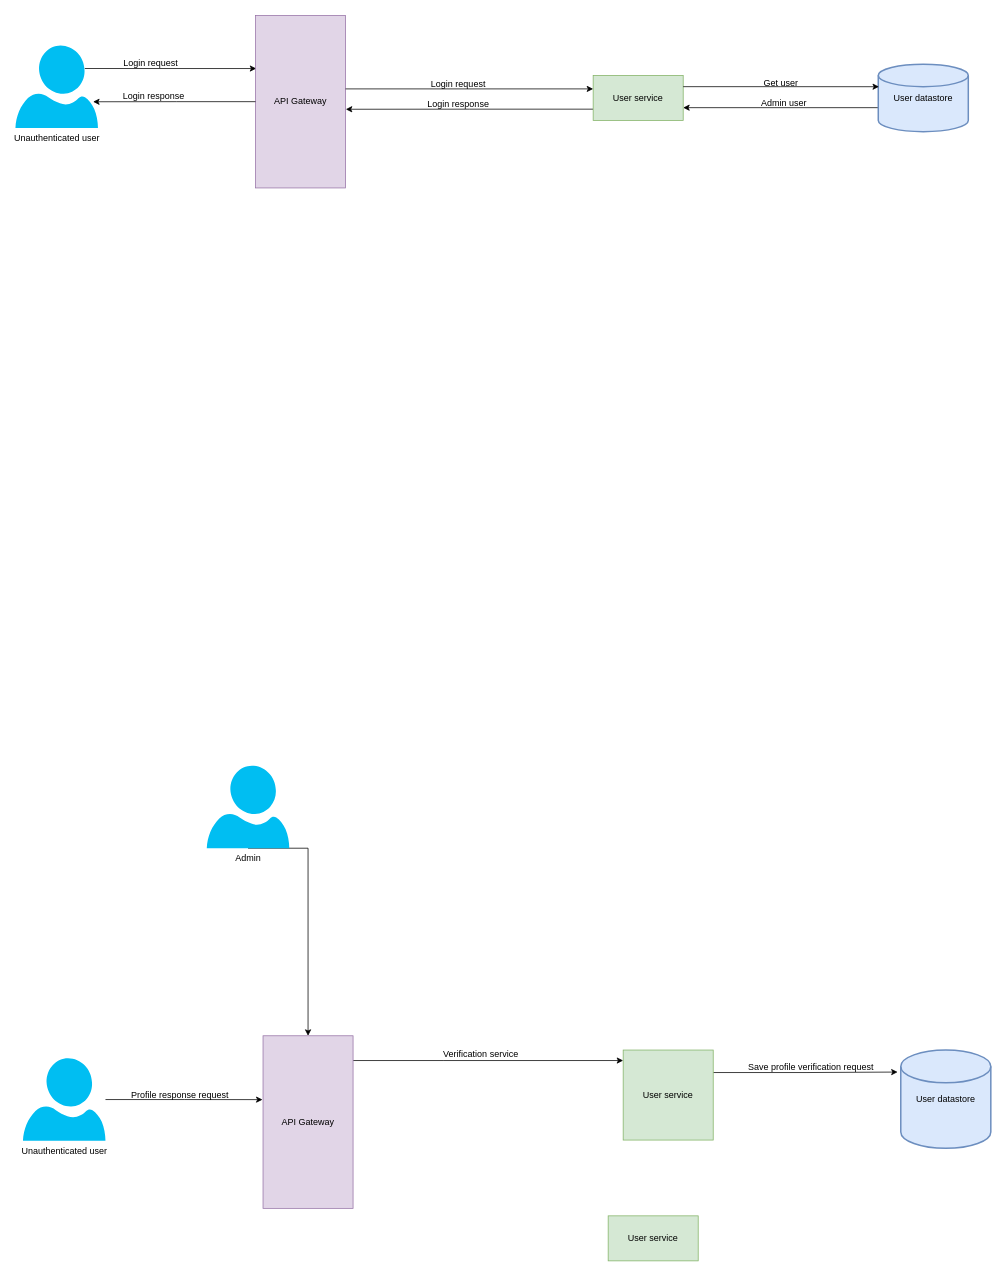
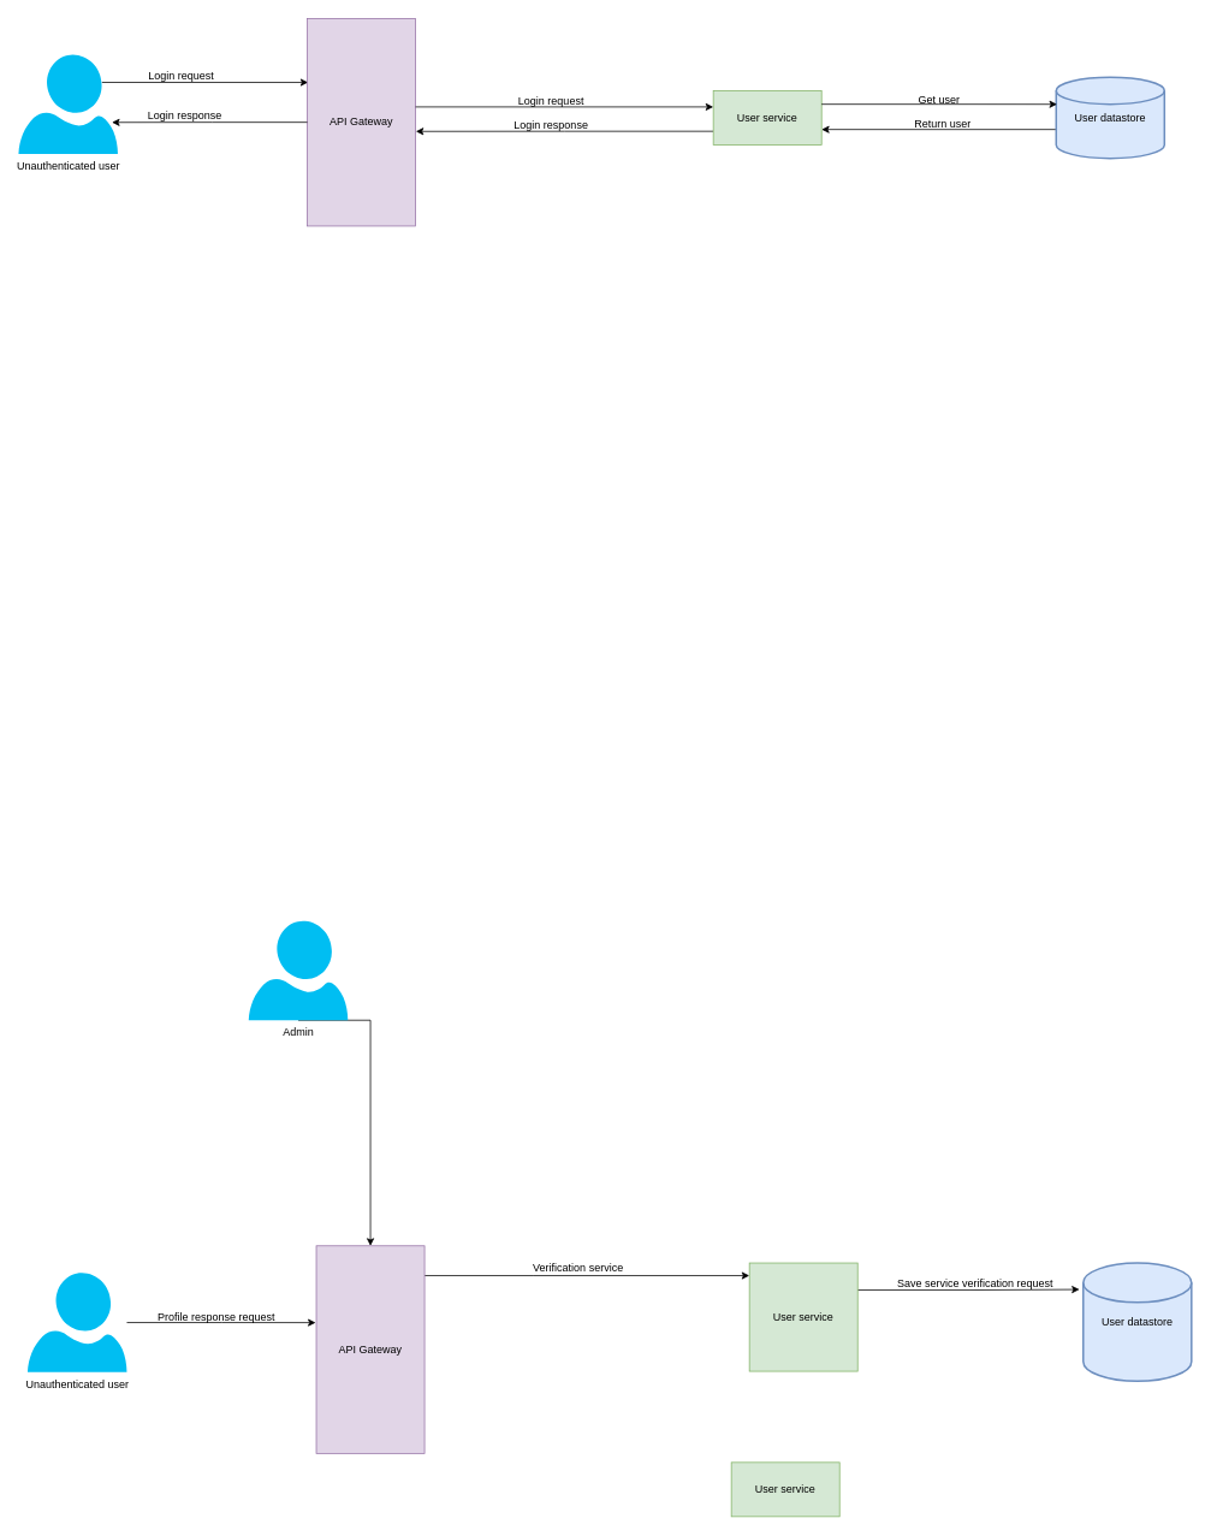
  <mxCell id="0" />
  <mxCell id="1" parent="0" />
  <mxCell id="2" style="edgeStyle=orthogonalEdgeStyle;rounded=0;orthogonalLoop=1;jettySize=auto;html=1;exitX=0.84;exitY=0.28;exitDx=0;exitDy=0;exitPerimeter=0;entryX=0.008;entryY=0.308;entryDx=0;entryDy=0;entryPerimeter=0;" edge="1" parent="1" source="3" target="4"><mxGeometry relative="1" as="geometry" /></mxCell>
  <mxCell id="3" value="Unauthenticated user" style="verticalLabelPosition=bottom;html=1;verticalAlign=top;align=center;strokeColor=none;fillColor=#00BEF2;shape=mxgraph.azure.user;" vertex="1" parent="1"><mxGeometry x="20" y="60" width="110" height="110" as="geometry" /></mxCell>
  <mxCell id="4" value="API Gateway" style="rounded=0;whiteSpace=wrap;html=1;rotation=0;fillColor=#e1d5e7;strokeColor=#9673a6;" vertex="1" parent="1"><mxGeometry x="340" y="20" width="120" height="230" as="geometry" /></mxCell>
  <mxCell id="5" style="edgeStyle=orthogonalEdgeStyle;rounded=0;orthogonalLoop=1;jettySize=auto;html=1;exitX=0;exitY=0.75;exitDx=0;exitDy=0;entryX=1.003;entryY=0.544;entryDx=0;entryDy=0;entryPerimeter=0;" edge="1" parent="1" source="6" target="4"><mxGeometry relative="1" as="geometry" /></mxCell>
  <mxCell id="6" value="User service" style="rounded=0;whiteSpace=wrap;html=1;fillColor=#d5e8d4;strokeColor=#82b366;" vertex="1" parent="1"><mxGeometry x="790" y="100" width="120" height="60" as="geometry" /></mxCell>
  <mxCell id="7" style="edgeStyle=orthogonalEdgeStyle;rounded=0;orthogonalLoop=1;jettySize=auto;html=1;entryX=1;entryY=0.5;entryDx=0;entryDy=0;" edge="1" parent="1"><mxGeometry relative="1" as="geometry"><mxPoint x="1170" y="143" as="sourcePoint" /><mxPoint x="910" y="143" as="targetPoint" /></mxGeometry></mxCell>
  <mxCell id="8" value="User datastore" style="strokeWidth=2;html=1;shape=mxgraph.flowchart.database;whiteSpace=wrap;fillColor=#dae8fc;strokeColor=#6c8ebf;" vertex="1" parent="1"><mxGeometry x="1170" y="85" width="120" height="90" as="geometry" /></mxCell>
  <mxCell id="9" value="Login request" style="text;html=1;align=center;verticalAlign=middle;resizable=0;points=[];autosize=1;strokeColor=none;" vertex="1" parent="1"><mxGeometry x="155" y="74" width="90" height="20" as="geometry" /></mxCell>
  <mxCell id="10" value="" style="group" vertex="1" connectable="0" parent="1"><mxGeometry x="460" y="102" width="330" height="20" as="geometry" /></mxCell>
  <mxCell id="11" style="edgeStyle=orthogonalEdgeStyle;rounded=0;orthogonalLoop=1;jettySize=auto;html=1;entryX=0;entryY=0.583;entryDx=0;entryDy=0;entryPerimeter=0;" edge="1" parent="10"><mxGeometry relative="1" as="geometry"><mxPoint y="15.98" as="sourcePoint" /><mxPoint x="330" y="15.98" as="targetPoint" /></mxGeometry></mxCell>
  <mxCell id="12" value="Login request" style="text;html=1;align=center;verticalAlign=middle;resizable=0;points=[];autosize=1;strokeColor=none;" vertex="1" parent="10"><mxGeometry x="105" width="90" height="20" as="geometry" /></mxCell>
  <mxCell id="13" value="" style="group" vertex="1" connectable="0" parent="1"><mxGeometry x="1010" y="100" width="60" height="20" as="geometry" /></mxCell>
  <mxCell id="14" style="edgeStyle=orthogonalEdgeStyle;rounded=0;orthogonalLoop=1;jettySize=auto;html=1;exitX=1;exitY=0.25;exitDx=0;exitDy=0;entryX=0.008;entryY=0.334;entryDx=0;entryDy=0;entryPerimeter=0;" edge="1" parent="13" source="6" target="8"><mxGeometry relative="1" as="geometry" /></mxCell>
  <mxCell id="15" value="Get user" style="text;html=1;align=center;verticalAlign=middle;resizable=0;points=[];autosize=1;strokeColor=none;" vertex="1" parent="13"><mxGeometry width="60" height="20" as="geometry" /></mxCell>
- <mxCell id="16" value="Admin user" style="text;html=1;align=center;verticalAlign=middle;resizable=0;points=[];autosize=1;strokeColor=none;" vertex="1" parent="1"><mxGeometry x="1004" y="127" width="80" height="20" as="geometry" /></mxCell>
+ <mxCell id="16" value="Return user" style="text;html=1;align=center;verticalAlign=middle;resizable=0;points=[];autosize=1;strokeColor=none;" vertex="1" parent="1"><mxGeometry x="1004" y="127" width="80" height="20" as="geometry" /></mxCell>
  <mxCell id="17" value="Login response" style="text;html=1;align=center;verticalAlign=middle;resizable=0;points=[];autosize=1;strokeColor=none;" vertex="1" parent="1"><mxGeometry x="560" y="129" width="100" height="20" as="geometry" /></mxCell>
  <mxCell id="18" value="" style="group" vertex="1" connectable="0" parent="1"><mxGeometry x="154" y="118" width="100" height="20" as="geometry" /></mxCell>
  <mxCell id="19" style="edgeStyle=orthogonalEdgeStyle;rounded=0;orthogonalLoop=1;jettySize=auto;html=1;entryX=0.941;entryY=0.683;entryDx=0;entryDy=0;entryPerimeter=0;" edge="1" parent="18" source="4" target="3"><mxGeometry relative="1" as="geometry" /></mxCell>
  <mxCell id="20" value="Login response" style="text;html=1;align=center;verticalAlign=middle;resizable=0;points=[];autosize=1;strokeColor=none;" vertex="1" parent="18"><mxGeometry width="100" height="20" as="geometry" /></mxCell>
  <mxCell id="21" style="edgeStyle=orthogonalEdgeStyle;rounded=0;orthogonalLoop=1;jettySize=auto;html=1;entryX=-0.006;entryY=0.37;entryDx=0;entryDy=0;entryPerimeter=0;" edge="1" parent="1" source="22" target="24"><mxGeometry relative="1" as="geometry" /></mxCell>
  <mxCell id="22" value="Unauthenticated user" style="verticalLabelPosition=bottom;html=1;verticalAlign=top;align=center;strokeColor=none;fillColor=#00BEF2;shape=mxgraph.azure.user;" vertex="1" parent="1"><mxGeometry x="30" y="1410" width="110" height="110" as="geometry" /></mxCell>
  <mxCell id="23" style="edgeStyle=orthogonalEdgeStyle;rounded=0;orthogonalLoop=1;jettySize=auto;html=1;entryX=0;entryY=0.75;entryDx=0;entryDy=0;" edge="1" parent="1"><mxGeometry relative="1" as="geometry"><mxPoint x="470" y="1413" as="sourcePoint" /><mxPoint x="830" y="1413" as="targetPoint" /><Array as="points"><mxPoint x="590" y="1413" /><mxPoint x="590" y="1413" /></Array></mxGeometry></mxCell>
  <mxCell id="24" value="API Gateway" style="rounded=0;whiteSpace=wrap;html=1;rotation=0;fillColor=#e1d5e7;strokeColor=#9673a6;" vertex="1" parent="1"><mxGeometry x="350" y="1380" width="120" height="230" as="geometry" /></mxCell>
  <mxCell id="25" style="edgeStyle=orthogonalEdgeStyle;rounded=0;orthogonalLoop=1;jettySize=auto;html=1;exitX=1;exitY=0.25;exitDx=0;exitDy=0;entryX=-0.035;entryY=0.224;entryDx=0;entryDy=0;entryPerimeter=0;" edge="1" parent="1" source="26" target="27"><mxGeometry relative="1" as="geometry" /></mxCell>
  <mxCell id="26" value="User service" style="rounded=0;whiteSpace=wrap;html=1;fillColor=#d5e8d4;strokeColor=#82b366;" vertex="1" parent="1"><mxGeometry x="830" y="1399" width="120" height="120" as="geometry" /></mxCell>
  <mxCell id="27" value="User datastore" style="strokeWidth=2;html=1;shape=mxgraph.flowchart.database;whiteSpace=wrap;fillColor=#dae8fc;strokeColor=#6c8ebf;" vertex="1" parent="1"><mxGeometry x="1200" y="1399" width="120" height="131" as="geometry" /></mxCell>
  <mxCell id="28" value="Profile response request" style="text;html=1;align=center;verticalAlign=middle;resizable=0;points=[];autosize=1;strokeColor=none;" vertex="1" parent="1"><mxGeometry x="164" y="1449" width="150" height="20" as="geometry" /></mxCell>
  <mxCell id="29" value="User service" style="rounded=0;whiteSpace=wrap;html=1;fillColor=#d5e8d4;strokeColor=#82b366;" vertex="1" parent="1"><mxGeometry x="810" y="1620" width="120" height="60" as="geometry" /></mxCell>
  <mxCell id="30" style="edgeStyle=orthogonalEdgeStyle;rounded=0;orthogonalLoop=1;jettySize=auto;html=1;exitX=0.5;exitY=1;exitDx=0;exitDy=0;exitPerimeter=0;entryX=0.5;entryY=0;entryDx=0;entryDy=0;" edge="1" parent="1" source="31" target="24"><mxGeometry relative="1" as="geometry"><Array as="points"><mxPoint x="410" y="1130" /></Array></mxGeometry></mxCell>
  <mxCell id="31" value="Admin" style="verticalLabelPosition=bottom;html=1;verticalAlign=top;align=center;strokeColor=none;fillColor=#00BEF2;shape=mxgraph.azure.user;" vertex="1" parent="1"><mxGeometry x="275" y="1020" width="110" height="110" as="geometry" /></mxCell>
  <mxCell id="32" value="Verification service" style="text;html=1;align=center;verticalAlign=middle;resizable=0;points=[];autosize=1;strokeColor=none;" vertex="1" parent="1"><mxGeometry x="580" y="1395" width="120" height="20" as="geometry" /></mxCell>
- <mxCell id="33" value="Save profile verification request" style="text;html=1;align=center;verticalAlign=middle;resizable=0;points=[];autosize=1;strokeColor=none;" vertex="1" parent="1"><mxGeometry x="990" y="1412" width="180" height="20" as="geometry" /></mxCell>
+ <mxCell id="33" value="Save service verification request" style="text;html=1;align=center;verticalAlign=middle;resizable=0;points=[];autosize=1;strokeColor=none;" vertex="1" parent="1"><mxGeometry x="990" y="1412" width="180" height="20" as="geometry" /></mxCell>
